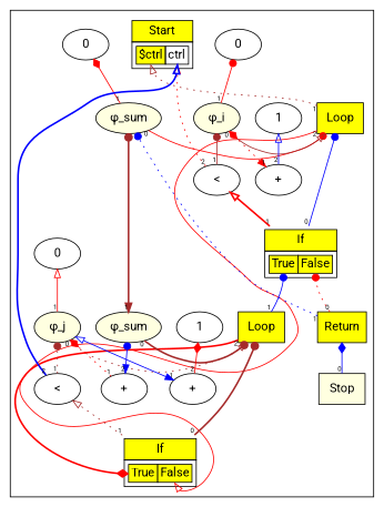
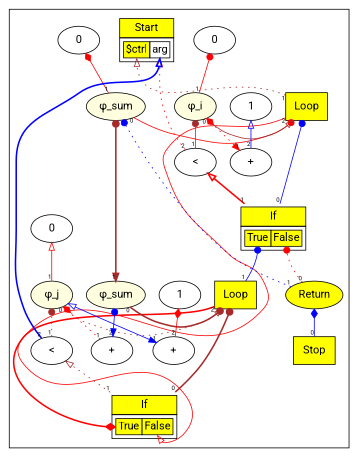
  digraph {
    compound=true
    concentrate=true
    fontname=Roboto
    ordering=in
    rankdir=BT
    node [fontname=Roboto]
    edge [arrowhead=dot color=red fontname=Roboto fontsize=8 style=solid taillabel=1]
    n1 [fillcolor=yellow label=Loop shape=box style=filled]
    n2 [fillcolor=lightyellow label="&phi;_sum" style=filled]
    n3 [fillcolor=lightyellow label="&phi;_i" style=filled]
    n4 [fillcolor=yellow label=Loop shape=box style=filled]
    n5 [fillcolor=lightyellow label="&phi;_sum" style=filled]
    n6 [fillcolor=lightyellow label="&phi;_j" style=filled]
-   n7 [label=< 			<TABLE BORDER="0" CELLBORDER="1" CELLSPACING="0" CELLPADDING="4"> 			<TR><TD BGCOLOR="yellow">Start</TD></TR> 			<TR><TD> 				<TABLE BORDER="0" CELLBORDER="1" CELLSPACING="0"> 				<TR><TD PORT="p0" BGCOLOR="yellow">$ctrl</TD><TD PORT="p1">ctrl</TD></TR> 				</TABLE> 			</TD></TR> 			</TABLE>> shape=plaintext]
-   n8 [fillcolor=lightyellow label=Stop shape=box style=filled]
+   n7 [label=< 			<TABLE BORDER="0" CELLBORDER="1" CELLSPACING="0" CELLPADDING="4"> 			<TR><TD BGCOLOR="yellow">Start</TD></TR> 			<TR><TD> 				<TABLE BORDER="0" CELLBORDER="1" CELLSPACING="0"> 				<TR><TD PORT="p0" BGCOLOR="yellow">$ctrl</TD><TD PORT="p1">arg</TD></TR> 				</TABLE> 			</TD></TR> 			</TABLE>> shape=plaintext]
+   n8 [fillcolor=yellow label=Stop shape=box style=filled]
    n9 [label=0]
    n10 [label=0]
    n11 [label="<"]
    n12 [label=< 			<TABLE BORDER="0" CELLBORDER="1" CELLSPACING="0" CELLPADDING="4"> 			<TR><TD BGCOLOR="yellow">If</TD></TR> 			<TR><TD> 				<TABLE BORDER="0" CELLBORDER="1" CELLSPACING="0"> 				<TR><TD PORT="p0" BGCOLOR="yellow">True</TD><TD PORT="p1" BGCOLOR="yellow">False</TD></TR> 				</TABLE> 			</TD></TR> 			</TABLE>> shape=plaintext]
    n13 [label=1]
    n14 [label="+"]
    n15 [label=0]
    n16 [label="<"]
    n17 [label=< 			<TABLE BORDER="0" CELLBORDER="1" CELLSPACING="0" CELLPADDING="4"> 			<TR><TD BGCOLOR="yellow">If</TD></TR> 			<TR><TD> 				<TABLE BORDER="0" CELLBORDER="1" CELLSPACING="0"> 				<TR><TD PORT="p0" BGCOLOR="yellow">True</TD><TD PORT="p1" BGCOLOR="yellow">False</TD></TR> 				</TABLE> 			</TD></TR> 			</TABLE>> shape=plaintext]
    n18 [label="+"]
    n19 [label=1]
    n20 [label="+"]
-   n21 [fillcolor=yellow label=Return shape=box style=filled]
+   n21 [fillcolor=yellow label=Return shape=ellipse style=filled]
    subgraph cluster_1 {
      n7
      n8
      n9
      n10
      n11
      n12
      n13
      n14
      n15
      n16
      n17
      n18
      n19
      n20
      n21
      subgraph sub_2 {
        rank=same
        n1
        n2
        n3
      }
      subgraph sub_3 {
        rank=same
        n4
        n5
        n6
      }
    }
    n1 -> n7 [arrowhead=onormal color=brown headport=p0 style=dotted]
    n1 -> n17 [arrowhead=onormal constraint=false headport=p1 taillabel=2]
    n2 -> n1 [taillabel=0]
    n2 -> n5 [constraint=false taillabel=2 arrowhead="" color="" style=""]
    n2 -> n9 [arrowhead=diamond]
    n3 -> n1 [arrowhead=onormal color=brown taillabel=0]
    n3 -> n10
    n3 -> n14 [constraint=false taillabel=2 arrowhead="" color="" style=""]
    n4 -> n12 [color=blue headport=p0]
    n4 -> n17 [arrowhead=diamond constraint=false headport=p0 style=bold taillabel=2]
    n5 -> n2 [color=brown style=bold]
    n5 -> n4 [color=brown style=bold taillabel=0]
    n5 -> n18 [constraint=false taillabel=2 arrowhead="" color="" style=""]
    n6 -> n4 [arrowhead=onormal color=brown style=dotted taillabel=0]
    n6 -> n15 [arrowhead=onormal]
    n6 -> n20 [constraint=false taillabel=2 arrowhead="" color="" style=""]
    n8 -> n21 [arrowhead=diamond color=blue taillabel=0]
    n11 -> n3 [color=brown]
    n11 -> n7 [arrowhead=onormal headport=p1 style=dotted taillabel=2]
    n12 -> n1 [color=blue taillabel=0]
    n12 -> n11 [arrowhead=onormal style=bold]
    n14 -> n3 [arrowhead=diamond style=dotted]
    n14 -> n13 [arrowhead=onormal color=blue taillabel=2]
    n16 -> n6 [color=brown style=dotted]
    n16 -> n7 [arrowhead=onormal color=blue headport=p1 style=bold taillabel=2]
    n17 -> n4 [color=brown style=bold taillabel=0]
    n17 -> n16 [arrowhead=onormal color=brown style=dotted]
    n18 -> n5 [color=blue taillabel=2]
    n18 -> n6 [arrowhead=diamond style=dotted]
    n20 -> n6 [arrowhead=onormal color=blue]
    n20 -> n19 [arrowhead=diamond taillabel=2]
    n21 -> n2 [color=blue style=dotted]
    n21 -> n12 [headport=p1 style=dotted taillabel=0]
  }
